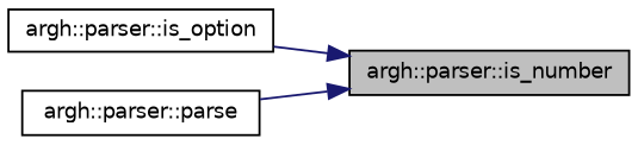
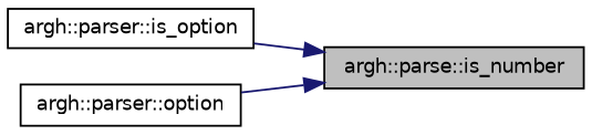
  digraph {
    rankdir=RL
    node [color=black fillcolor=white fontname=Helvetica fontsize=10 shape=record style=filled]
    edge [color=midnightblue dir=back fontname=Helvetica fontsize=10 labelfontname=Helvetica labelfontsize=10 style=solid]
-   n1 [fillcolor=grey75 fontcolor=black height=0.2 label="argh::parser::is_number" width=0.4]
+   n1 [fillcolor=grey75 fontcolor=black height=0.2 label="argh::parse::is_number" width=0.4]
    n2 [height=0.2 label="argh::parser::is_option" width=0.4]
-   n3 [height=0.2 label="argh::parser::parse" width=0.4]
+   n3 [height=0.2 label="argh::parser::option" width=0.4]
    n1 -> n2
    n1 -> n3
  }
